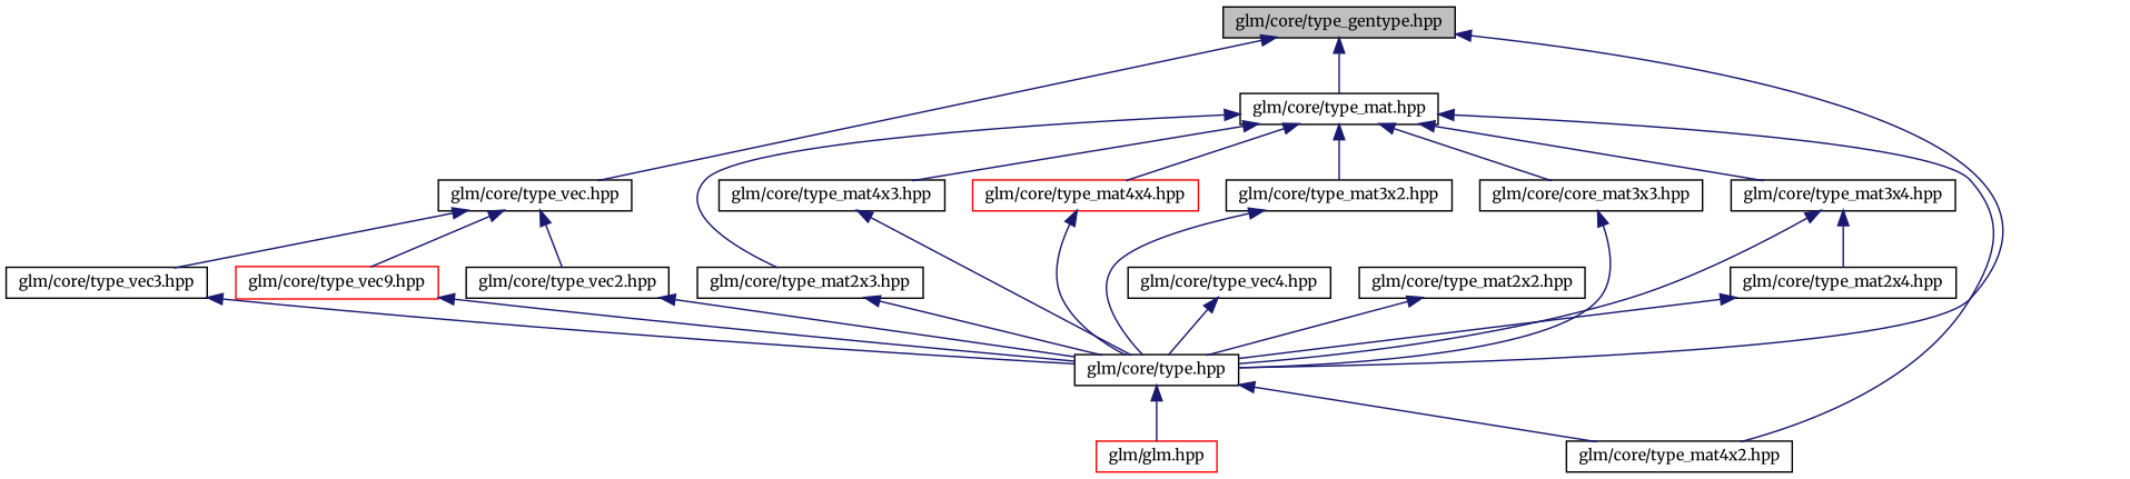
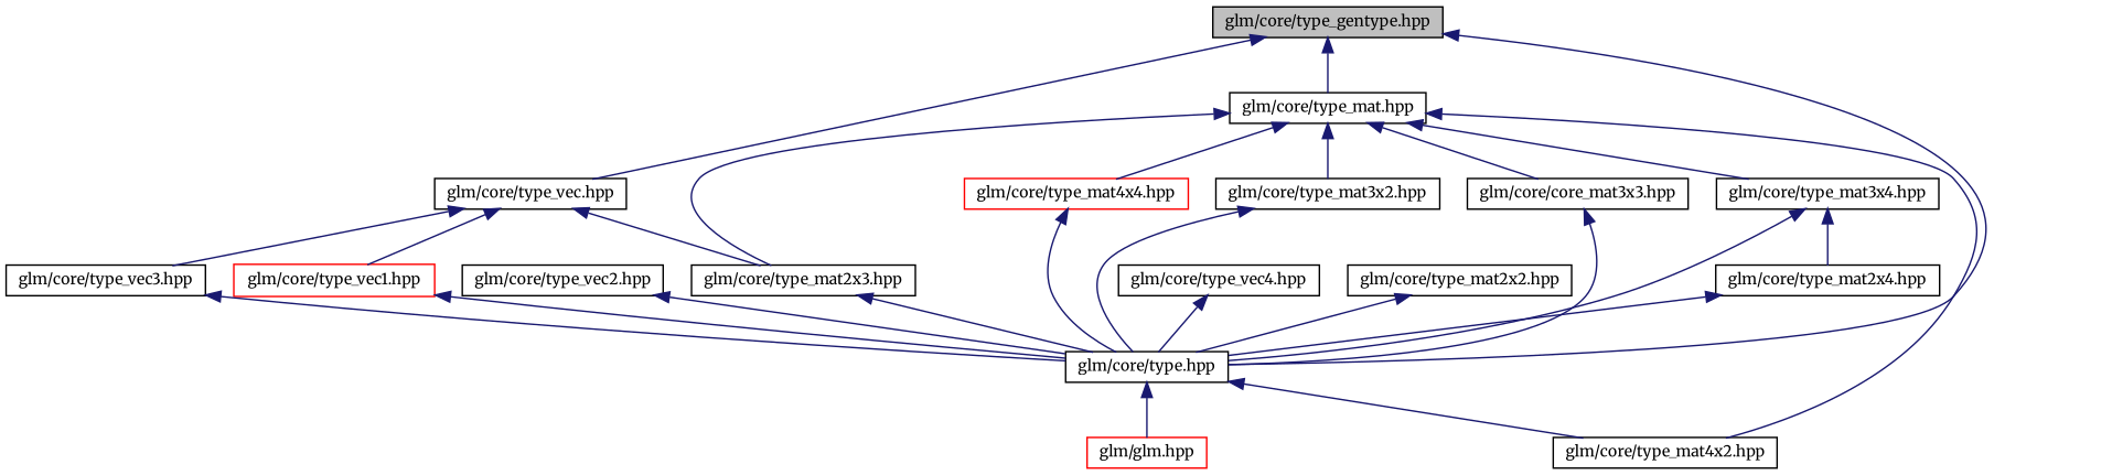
  digraph {
    fontname=Merriweather
    node [color=black fillcolor=white fontname=Merriweather fontsize=10 shape=record style=filled]
    edge [color=midnightblue dir=back fontname=Merriweather fontsize=10 labelfontname=FreeSans labelfontsize=10 style=solid]
    n1 [fillcolor=grey75 fontcolor=black height=0.2 label="glm/core/type_gentype.hpp" width=0.4]
    n2 [height=0.2 label="glm/core/type.hpp" width=0.4]
    n3 [height=0.2 label="glm/core/type_vec.hpp" width=0.4]
    n4 [height=0.2 label="glm/core/type_mat.hpp" width=0.4]
    n5 [color=red height=0.2 label="glm/glm.hpp" width=0.4]
    n6 [height=0.2 label="glm/core/type_mat4x2.hpp" width=0.4]
-   n7 [color=red height=0.2 label="glm/core/type_vec9.hpp" width=0.4]
+   n7 [color=red height=0.2 label="glm/core/type_vec1.hpp" width=0.4]
    n8 [height=0.2 label="glm/core/type_vec2.hpp" width=0.4]
    n9 [height=0.2 label="glm/core/type_vec3.hpp" width=0.4]
    n10 [height=0.2 label="glm/core/type_mat2x3.hpp" width=0.4]
    n11 [height=0.2 label="glm/core/type_mat3x2.hpp" width=0.4]
    n12 [height=0.2 label="glm/core/core_mat3x3.hpp" width=0.4]
    n13 [height=0.2 label="glm/core/type_mat3x4.hpp" width=0.4]
-   n14 [height=0.2 label="glm/core/type_mat4x3.hpp" width=0.4]
    n15 [color=red height=0.2 label="glm/core/type_mat4x4.hpp" width=0.4]
    n16 [height=0.2 label="glm/core/type_vec4.hpp" width=0.4]
    n17 [height=0.2 label="glm/core/type_mat2x2.hpp" width=0.4]
    n18 [height=0.2 label="glm/core/type_mat2x4.hpp" width=0.4]
    n1 -> n2
    n1 -> n3
    n1 -> n4
    n2 -> n5
    n2 -> n6
    n3 -> n7
-   n3 -> n8
+   n3 -> n10
    n3 -> n9
    n4 -> n6
    n4 -> n10
    n4 -> n11
    n4 -> n12
    n4 -> n13
-   n4 -> n14
    n4 -> n15
    n7 -> n2
    n8 -> n2
    n9 -> n2
    n10 -> n2
    n11 -> n2
    n12 -> n2
    n13 -> n2
    n13 -> n18
-   n14 -> n2
    n15 -> n2
    n16 -> n2
    n17 -> n2
    n18 -> n2
  }
